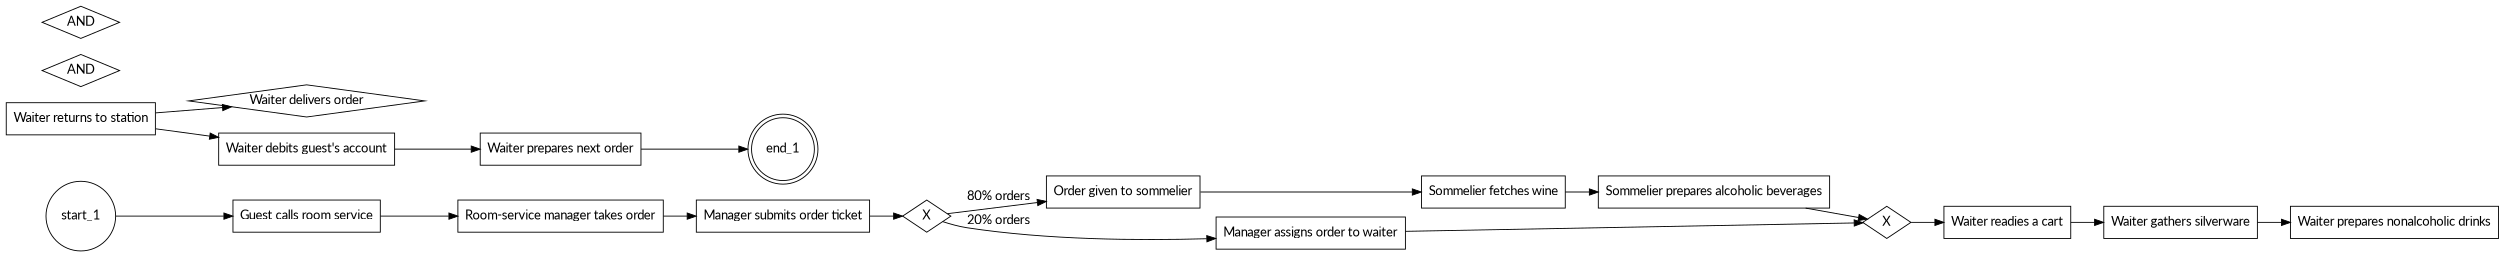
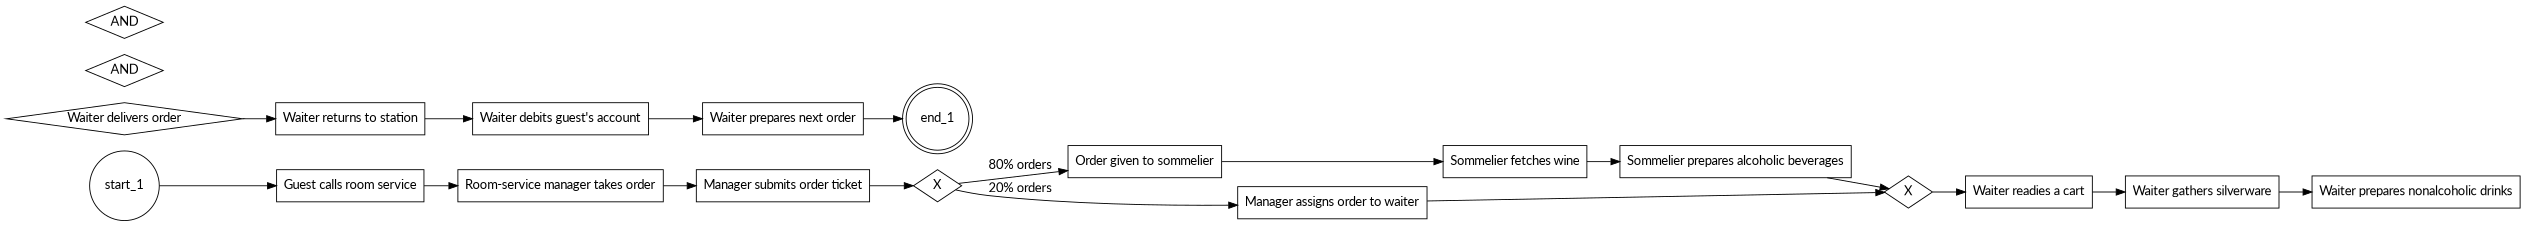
  digraph {
    fontname=Lato
    rankdir=LR
    node [fontname=Lato shape=rectangle]
    edge [fontname=Lato]
    start_1 [shape=circle]
    "Guest calls room service"
    "Room-service manager takes order"
    end_1 [shape=doublecircle]
    "Manager submits order ticket"
    n6 [label=X shape=diamond]
    "Order given to sommelier"
    "Manager assigns order to waiter"
    "Sommelier fetches wine"
    "Sommelier prepares alcoholic beverages"
    n11 [label=X shape=diamond]
    "Waiter readies a cart"
    "Waiter gathers silverware"
    "Waiter prepares nonalcoholic drinks"
    "Waiter delivers order" [shape=diamond]
    "Waiter returns to station"
    "Waiter debits guest's account"
    "Waiter prepares next order"
    n19 [label=AND shape=diamond]
    n20 [label=AND shape=diamond]
    start_1 -> "Guest calls room service"
    "Guest calls room service" -> "Room-service manager takes order"
    "Room-service manager takes order" -> "Manager submits order ticket"
    "Manager submits order ticket" -> n6
    n6 -> "Order given to sommelier" [label="80% orders"]
    n6 -> "Manager assigns order to waiter" [label="20% orders"]
    "Order given to sommelier" -> "Sommelier fetches wine"
    "Manager assigns order to waiter" -> n11
    "Sommelier fetches wine" -> "Sommelier prepares alcoholic beverages"
    "Sommelier prepares alcoholic beverages" -> n11
    n11 -> "Waiter readies a cart"
    "Waiter readies a cart" -> "Waiter gathers silverware"
    "Waiter gathers silverware" -> "Waiter prepares nonalcoholic drinks"
-   "Waiter returns to station" -> "Waiter delivers order"
+   "Waiter delivers order" -> "Waiter returns to station"
    "Waiter returns to station" -> "Waiter debits guest's account"
    "Waiter debits guest's account" -> "Waiter prepares next order"
    "Waiter prepares next order" -> end_1
  }
